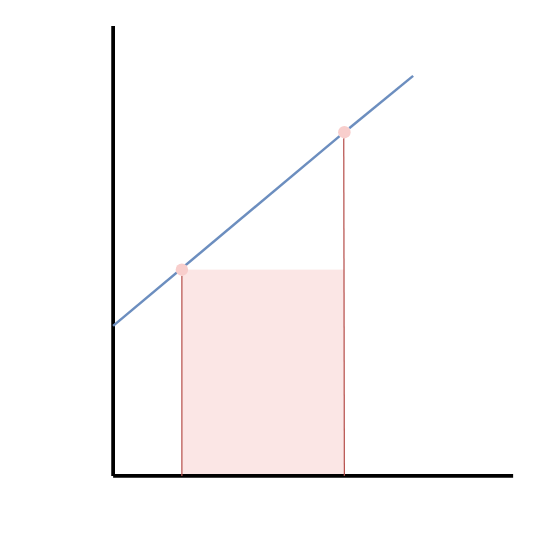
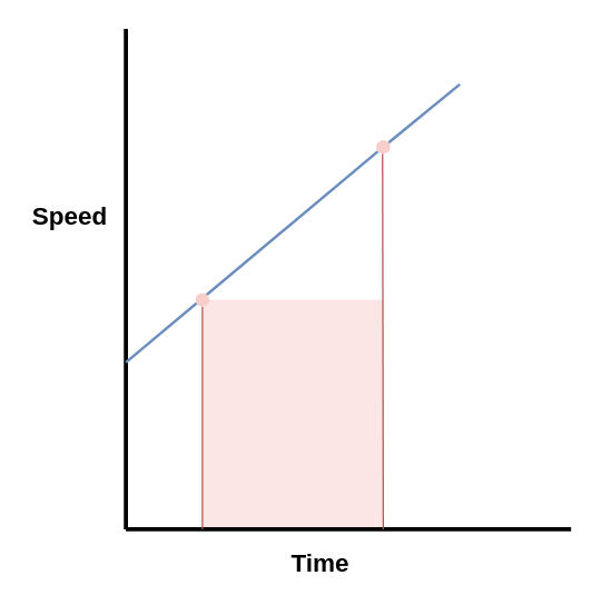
  <mxCell id="0" />
  <mxCell id="1" parent="0" />
  <mxCell id="2" value="" style="whiteSpace=wrap;html=1;strokeColor=none;fillColor=#f8cecc;opacity=50;" vertex="1" parent="1"><mxGeometry x="145" y="215" width="130" height="165" as="geometry" /></mxCell>
  <mxCell id="3" value="" style="endArrow=none;html=1;rounded=0;strokeWidth=3;" edge="1" parent="1"><mxGeometry width="50" height="50" relative="1" as="geometry"><mxPoint x="90" y="380" as="sourcePoint" /><mxPoint x="90" y="20" as="targetPoint" /></mxGeometry></mxCell>
  <mxCell id="4" value="" style="endArrow=none;html=1;rounded=0;strokeWidth=3;" edge="1" parent="1"><mxGeometry width="50" height="50" relative="1" as="geometry"><mxPoint x="90" y="380" as="sourcePoint" /><mxPoint x="410" y="380" as="targetPoint" /></mxGeometry></mxCell>
+ <mxCell id="5" value="&lt;b&gt;&lt;font style=&quot;font-size: 18px;&quot;&gt;Speed&lt;/font&gt;&lt;/b&gt;" style="text;html=1;align=center;verticalAlign=middle;whiteSpace=wrap;rounded=0;" vertex="1" parent="1"><mxGeometry x="20" y="140" width="60" height="30" as="geometry" /></mxCell>
+ <mxCell id="6" value="&lt;b&gt;&lt;font style=&quot;font-size: 18px;&quot;&gt;Time&lt;/font&gt;&lt;/b&gt;" style="text;html=1;align=center;verticalAlign=middle;whiteSpace=wrap;rounded=0;" vertex="1" parent="1"><mxGeometry x="200" y="390" width="60" height="30" as="geometry" /></mxCell>
  <mxCell id="7" value="" style="endArrow=none;html=1;rounded=0;strokeWidth=2;fillColor=#dae8fc;strokeColor=#6c8ebf;" edge="1" parent="1" source="9"><mxGeometry width="50" height="50" relative="1" as="geometry"><mxPoint x="90" y="260" as="sourcePoint" /><mxPoint x="330" y="60" as="targetPoint" /></mxGeometry></mxCell>
  <mxCell id="8" value="" style="endArrow=none;html=1;rounded=0;strokeWidth=2;fillColor=#dae8fc;strokeColor=#6c8ebf;" edge="1" parent="1" target="9"><mxGeometry width="50" height="50" relative="1" as="geometry"><mxPoint x="90" y="260" as="sourcePoint" /><mxPoint x="330" y="60" as="targetPoint" /></mxGeometry></mxCell>
  <mxCell id="9" value="" style="ellipse;whiteSpace=wrap;html=1;aspect=fixed;fillColor=#f8cecc;strokeColor=none;" vertex="1" parent="1"><mxGeometry x="270" y="100" width="10" height="10" as="geometry" /></mxCell>
  <mxCell id="10" value="" style="ellipse;whiteSpace=wrap;html=1;aspect=fixed;fillColor=#f8cecc;strokeColor=none;" vertex="1" parent="1"><mxGeometry x="140" y="210" width="10" height="10" as="geometry" /></mxCell>
  <mxCell id="11" value="" style="endArrow=none;html=1;rounded=0;entryX=0.5;entryY=1;entryDx=0;entryDy=0;fillColor=#f8cecc;strokeColor=#b85450;" edge="1" parent="1" target="10"><mxGeometry width="50" height="50" relative="1" as="geometry"><mxPoint x="145" y="380" as="sourcePoint" /><mxPoint x="450" y="250" as="targetPoint" /></mxGeometry></mxCell>
  <mxCell id="12" value="" style="endArrow=none;html=1;rounded=0;entryX=0.5;entryY=1;entryDx=0;entryDy=0;fillColor=#f8cecc;strokeColor=#b85450;" edge="1" parent="1"><mxGeometry width="50" height="50" relative="1" as="geometry"><mxPoint x="275" y="380" as="sourcePoint" /><mxPoint x="274.5" y="110" as="targetPoint" /></mxGeometry></mxCell>
